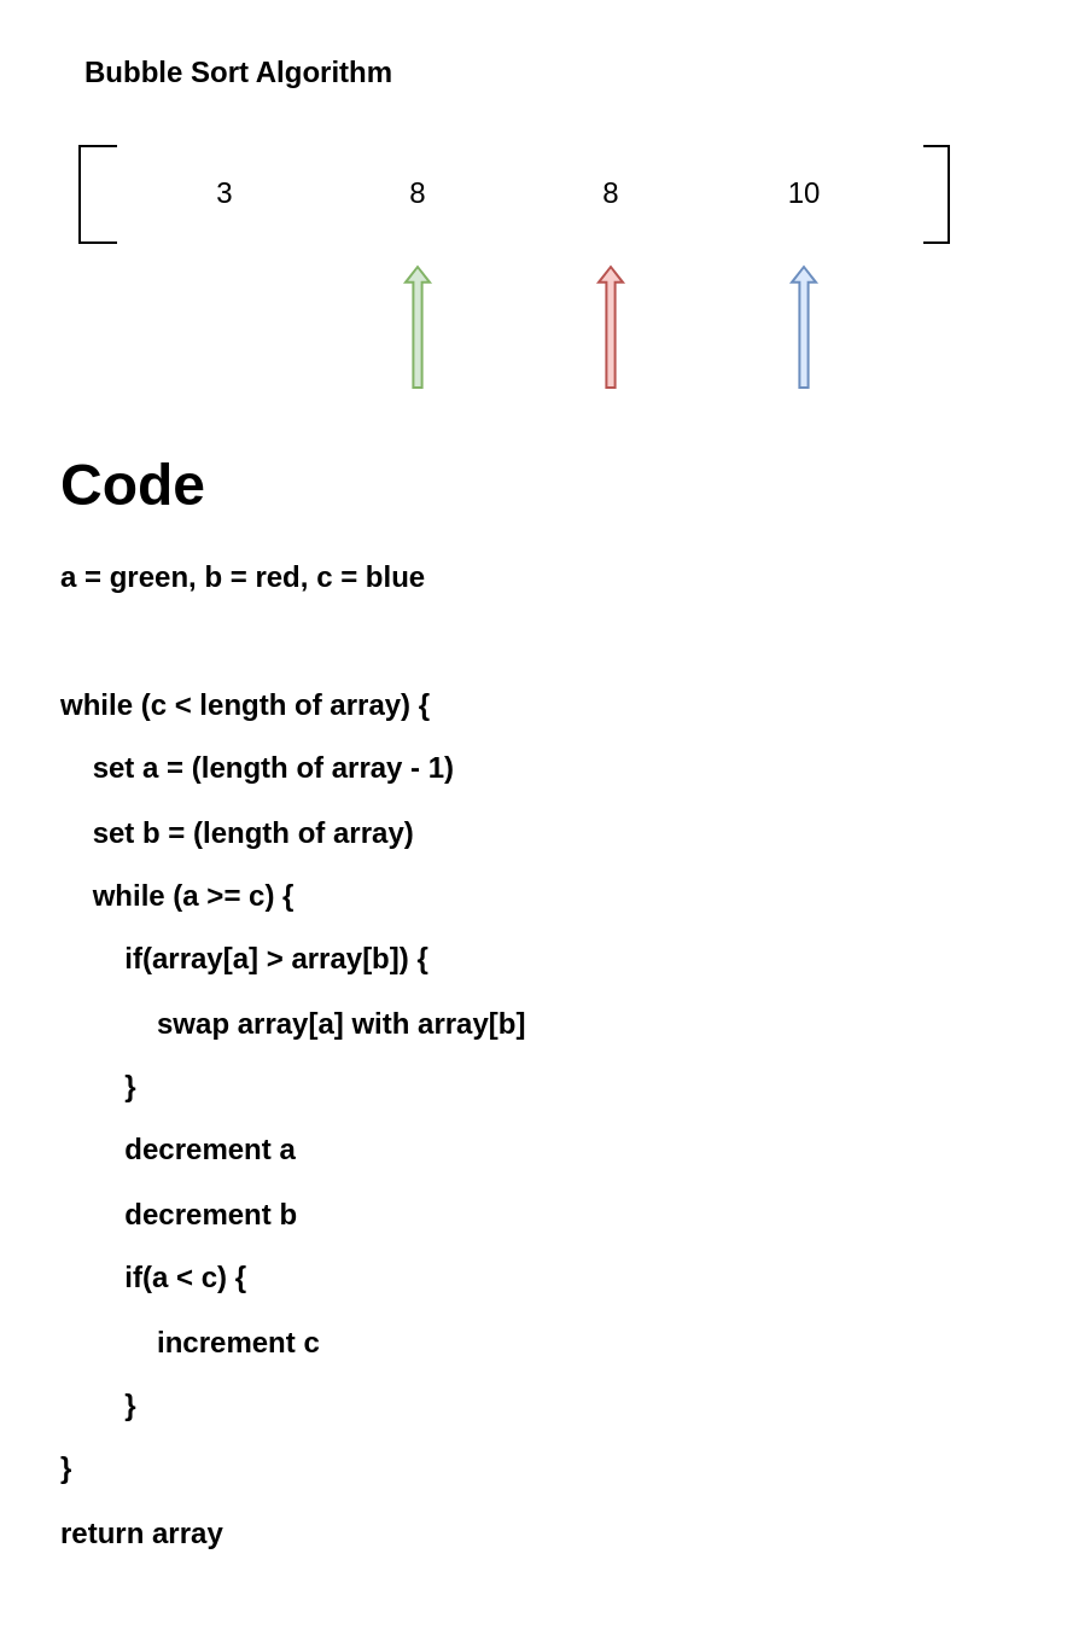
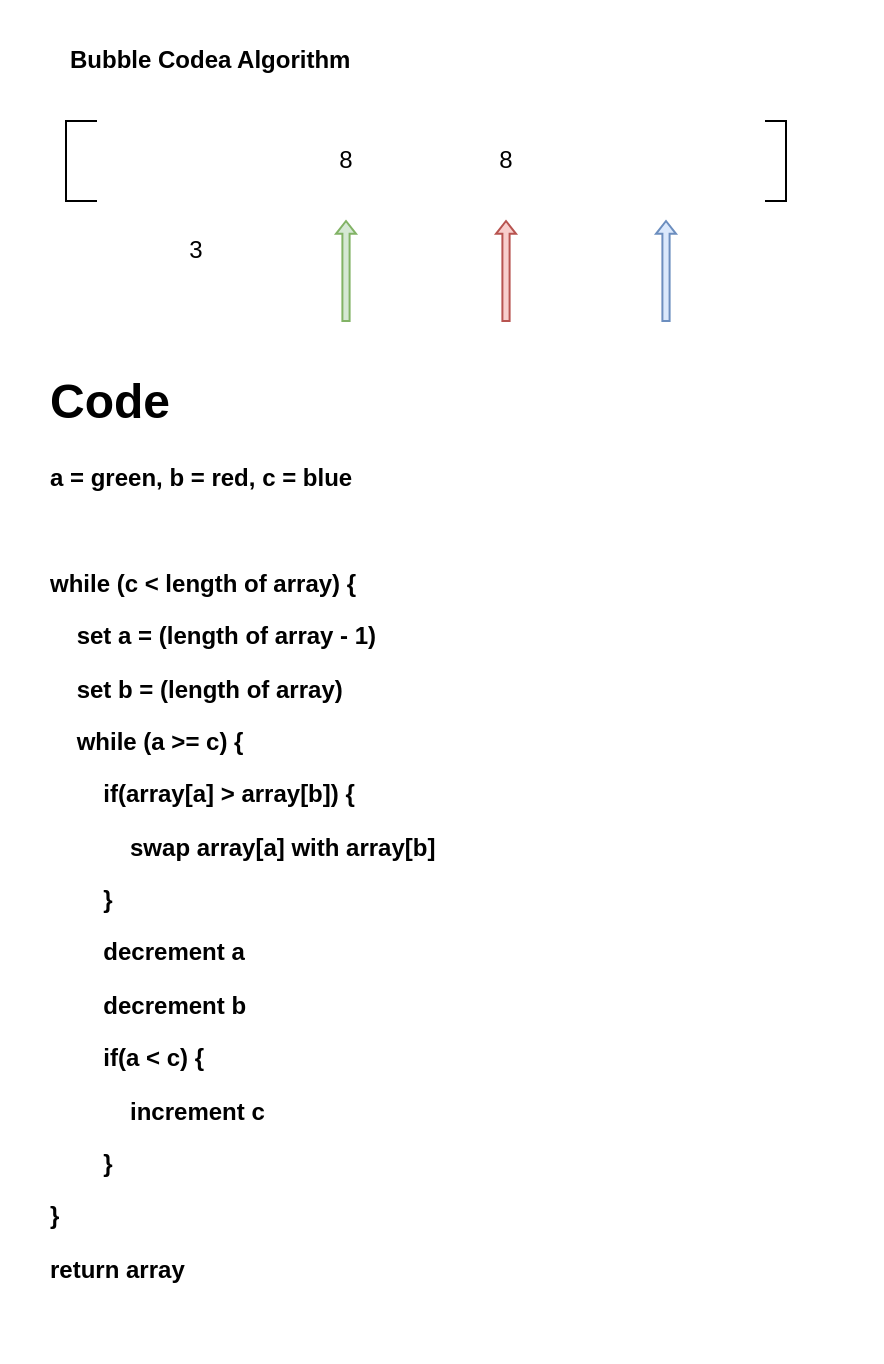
  <mxCell id="0" />
  <mxCell id="1" parent="0" />
  <mxCell id="2" value="" style="group" parent="1" vertex="1" connectable="0"><mxGeometry x="20" y="20" width="387.5" height="140" as="geometry" /></mxCell>
  <mxCell id="3" value="" style="html=1;shadow=0;dashed=0;align=center;verticalAlign=middle;shape=mxgraph.arrows2.arrow;dy=0.64;dx=6.4;direction=north;notch=0;fillColor=#f8cecc;strokeColor=#b85450;" parent="2" vertex="1"><mxGeometry x="227.5" y="90" width="10" height="50" as="geometry" /></mxCell>
  <mxCell id="4" value="" style="html=1;shadow=0;dashed=0;align=center;verticalAlign=middle;shape=mxgraph.arrows2.arrow;dy=0.64;dx=6.4;direction=north;notch=0;fillColor=#dae8fc;strokeColor=#6c8ebf;" parent="2" vertex="1"><mxGeometry x="307.5" y="90" width="10" height="50" as="geometry" /></mxCell>
  <mxCell id="5" value="" style="shape=partialRectangle;whiteSpace=wrap;html=1;bottom=1;right=1;left=1;top=0;fillColor=none;routingCenterX=-0.5;rotation=90;" parent="2" vertex="1"><mxGeometry y="52.5" width="40" height="15" as="geometry" /></mxCell>
  <mxCell id="6" value="" style="shape=partialRectangle;whiteSpace=wrap;html=1;bottom=1;right=1;left=1;top=0;fillColor=none;routingCenterX=-0.5;rotation=-90;" parent="2" vertex="1"><mxGeometry x="347.5" y="55" width="40" height="10" as="geometry" /></mxCell>
- <mxCell id="7" value="10" style="text;html=1;strokeColor=none;fillColor=none;align=center;verticalAlign=middle;whiteSpace=wrap;rounded=0;" parent="2" vertex="1"><mxGeometry x="292.5" y="50" width="40" height="20" as="geometry" /></mxCell>
  <mxCell id="8" value="8" style="text;html=1;strokeColor=none;fillColor=none;align=center;verticalAlign=middle;whiteSpace=wrap;rounded=0;" parent="2" vertex="1"><mxGeometry x="212.5" y="50" width="40" height="20" as="geometry" /></mxCell>
  <mxCell id="9" value="8" style="text;html=1;strokeColor=none;fillColor=none;align=center;verticalAlign=middle;whiteSpace=wrap;rounded=0;" parent="2" vertex="1"><mxGeometry x="132.5" y="50" width="40" height="20" as="geometry" /></mxCell>
- <mxCell id="10" value="3" style="text;html=1;strokeColor=none;fillColor=none;align=center;verticalAlign=middle;whiteSpace=wrap;rounded=0;" parent="2" vertex="1"><mxGeometry x="52.5" y="50" width="40" height="20" as="geometry" /></mxCell>
+ <mxCell id="10" value="3" style="text;html=1;strokeColor=none;fillColor=none;align=center;verticalAlign=middle;whiteSpace=wrap;rounded=0;" parent="2" vertex="1"><mxGeometry x="57.5" y="95" width="40" height="20" as="geometry" /></mxCell>
  <mxCell id="11" value="" style="html=1;shadow=0;dashed=0;align=center;verticalAlign=middle;shape=mxgraph.arrows2.arrow;dy=0.64;dx=6.4;direction=north;notch=0;fillColor=#d5e8d4;strokeColor=#82b366;" parent="2" vertex="1"><mxGeometry x="147.5" y="90" width="10" height="50" as="geometry" /></mxCell>
- <mxCell id="12" value="Bubble Sort Algorithm" style="text;html=1;strokeColor=none;fillColor=none;align=left;verticalAlign=middle;whiteSpace=wrap;rounded=0;fontStyle=1" parent="2" vertex="1"><mxGeometry x="12.5" width="240" height="20" as="geometry" /></mxCell>
+ <mxCell id="12" value="Bubble Codea Algorithm" style="text;html=1;strokeColor=none;fillColor=none;align=left;verticalAlign=middle;whiteSpace=wrap;rounded=0;fontStyle=1" parent="2" vertex="1"><mxGeometry x="12.5" width="240" height="20" as="geometry" /></mxCell>
  <mxCell id="13" value="&lt;h1&gt;Code&lt;/h1&gt;&lt;p&gt;&lt;b&gt;a = green,&amp;nbsp;&lt;span&gt;b = red,&amp;nbsp;&lt;/span&gt;&lt;span&gt;c = blue&lt;/span&gt;&lt;/b&gt;&lt;/p&gt;&lt;p&gt;&lt;b&gt;&lt;span&gt;&lt;br&gt;&lt;/span&gt;&lt;/b&gt;&lt;/p&gt;&lt;p&gt;&lt;span&gt;&lt;b&gt;while (c &amp;lt; length of array) {&lt;/b&gt;&lt;/span&gt;&lt;/p&gt;&lt;p&gt;&lt;span&gt;&lt;b&gt;&amp;nbsp; &amp;nbsp; set a = (length of array - 1)&lt;/b&gt;&lt;/span&gt;&lt;/p&gt;&lt;p&gt;&lt;span&gt;&lt;b&gt;&amp;nbsp; &amp;nbsp; set b = (length of array)&lt;/b&gt;&lt;/span&gt;&lt;/p&gt;&lt;p&gt;&lt;span&gt;&lt;b&gt;&amp;nbsp; &amp;nbsp; while (a &amp;gt;= c) {&lt;/b&gt;&lt;/span&gt;&lt;/p&gt;&lt;p&gt;&lt;span&gt;&lt;b&gt;&amp;nbsp; &amp;nbsp; &amp;nbsp; &amp;nbsp; if(array[a] &amp;gt; array[b]) {&lt;/b&gt;&lt;/span&gt;&lt;/p&gt;&lt;p&gt;&lt;span&gt;&lt;b&gt;&amp;nbsp; &amp;nbsp; &amp;nbsp; &amp;nbsp; &amp;nbsp; &amp;nbsp; swap array[a] with array[b]&lt;/b&gt;&lt;/span&gt;&lt;/p&gt;&lt;p&gt;&lt;span&gt;&lt;b&gt;&amp;nbsp; &amp;nbsp; &amp;nbsp; &amp;nbsp; }&lt;/b&gt;&lt;/span&gt;&lt;/p&gt;&lt;p&gt;&lt;span&gt;&lt;b&gt;&amp;nbsp; &amp;nbsp; &amp;nbsp; &amp;nbsp; decrement a&lt;/b&gt;&lt;/span&gt;&lt;/p&gt;&lt;p&gt;&lt;span&gt;&lt;b&gt;&amp;nbsp; &amp;nbsp; &amp;nbsp; &amp;nbsp; decrement b&lt;/b&gt;&lt;/span&gt;&lt;/p&gt;&lt;p&gt;&lt;span&gt;&lt;b&gt;&amp;nbsp; &amp;nbsp; &amp;nbsp; &amp;nbsp; if(a &amp;lt; c) {&lt;/b&gt;&lt;/span&gt;&lt;/p&gt;&lt;p&gt;&lt;b&gt;&amp;nbsp; &amp;nbsp; &amp;nbsp; &amp;nbsp; &amp;nbsp; &amp;nbsp; increment c&lt;/b&gt;&lt;/p&gt;&lt;p&gt;&lt;b&gt;&amp;nbsp; &amp;nbsp; &amp;nbsp; &amp;nbsp; }&lt;/b&gt;&lt;/p&gt;&lt;p&gt;&lt;b&gt;}&lt;/b&gt;&lt;/p&gt;&lt;p&gt;&lt;b&gt;return array&lt;/b&gt;&lt;/p&gt;&lt;p&gt;&lt;span&gt;&lt;br&gt;&lt;/span&gt;&lt;/p&gt;&lt;p&gt;&lt;span&gt;&lt;br&gt;&lt;/span&gt;&lt;/p&gt;&lt;p&gt;&lt;span&gt;&lt;br&gt;&lt;/span&gt;&lt;/p&gt;&lt;p&gt;&lt;br&gt;&lt;/p&gt;" style="text;html=1;strokeColor=none;fillColor=none;spacing=5;spacingTop=-20;whiteSpace=wrap;overflow=hidden;rounded=0;" vertex="1" parent="1"><mxGeometry x="20" y="181" width="400" height="479" as="geometry" /></mxCell>
